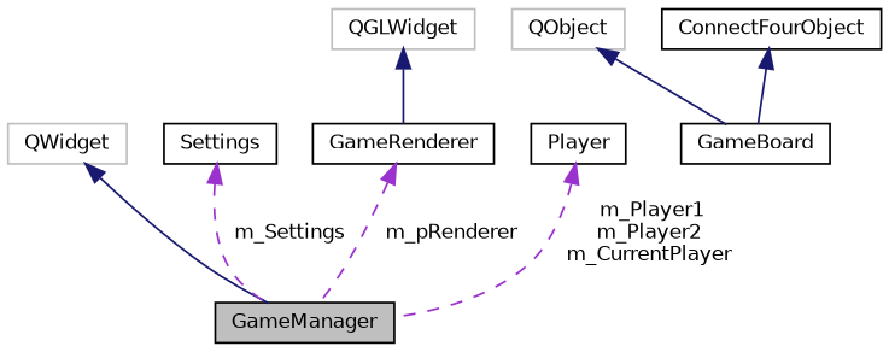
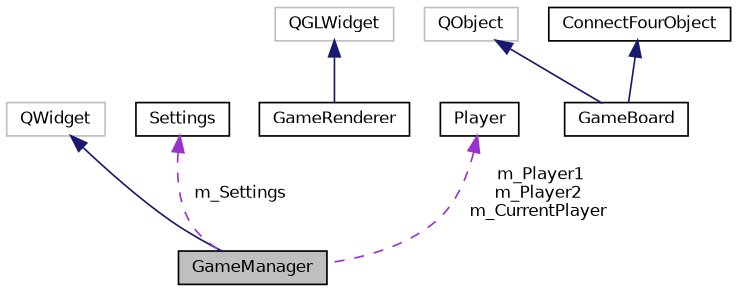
  digraph {
    node [color=black fillcolor=white fontname=Helvetica fontsize=10 shape=record style=filled]
    edge [color=midnightblue dir=back fontname=Helvetica fontsize=10 labelfontname=Helvetica labelfontsize=10 style=solid]
    n1 [fillcolor=grey75 fontcolor=black height=0.2 label=GameManager width=0.4]
    n2 [color=grey75 height=0.2 label=QWidget width=0.4]
    n3 [height=0.2 label=Settings width=0.4]
    n4 [height=0.2 label=GameBoard width=0.4]
    n5 [color=grey75 height=0.2 label=QObject width=0.4]
    n6 [height=0.2 label=ConnectFourObject width=0.4]
    n7 [height=0.2 label=GameRenderer width=0.4]
    n8 [color=grey75 height=0.2 label=QGLWidget width=0.4]
    n9 [height=0.2 label=Player width=0.4]
    n2 -> n1
    n3 -> n1 [color=darkorchid3 label=" m_Settings" style=dashed]
    n5 -> n4
    n6 -> n4
-   n7 -> n1 [color=darkorchid3 label=" m_pRenderer" style=dashed]
    n8 -> n7
    n9 -> n1 [color=darkorchid3 label=" m_Player1\nm_Player2\nm_CurrentPlayer" style=dashed]
  }
